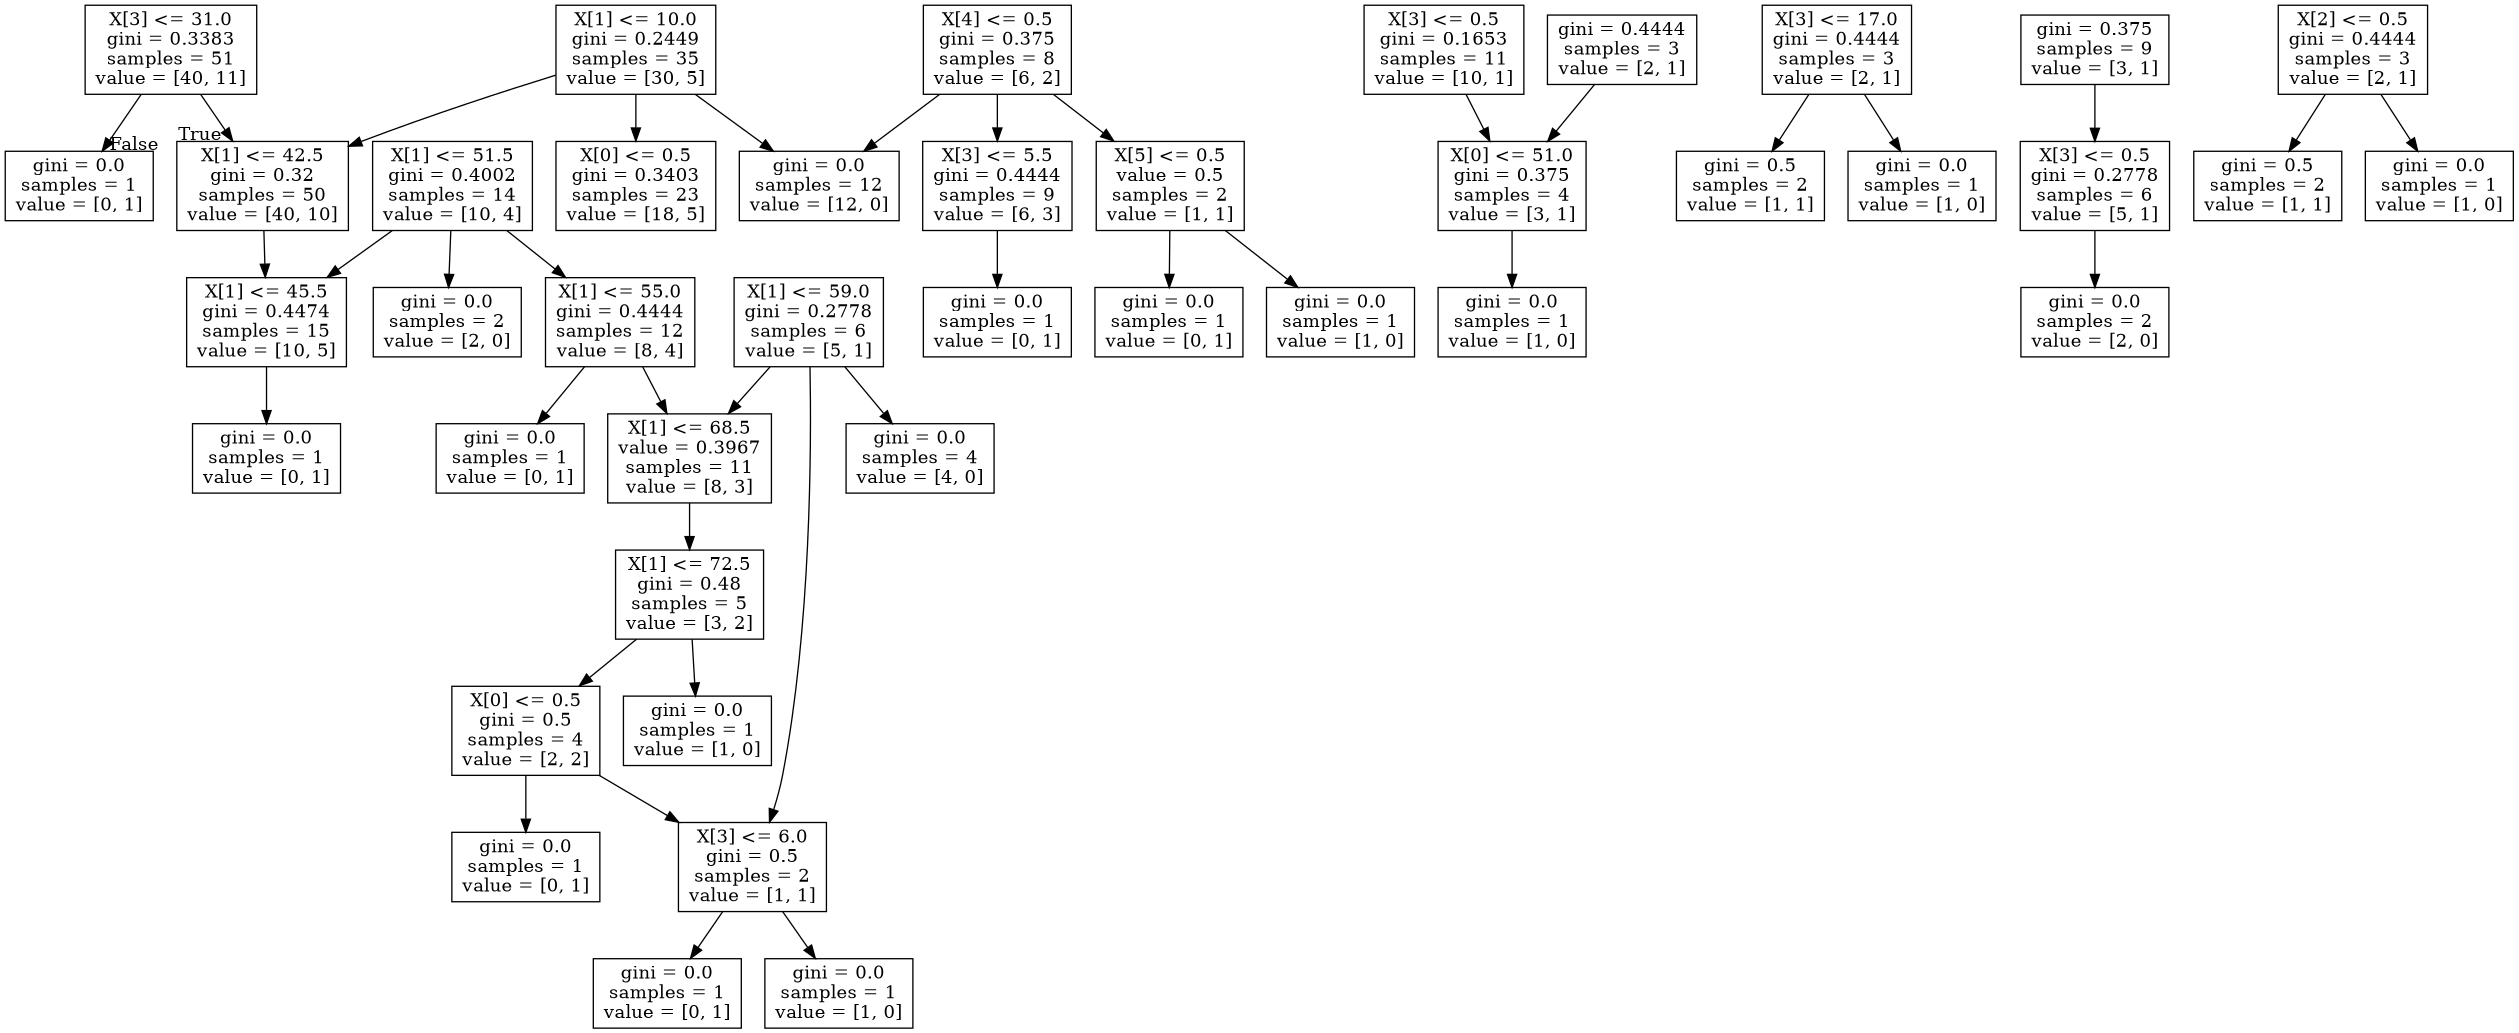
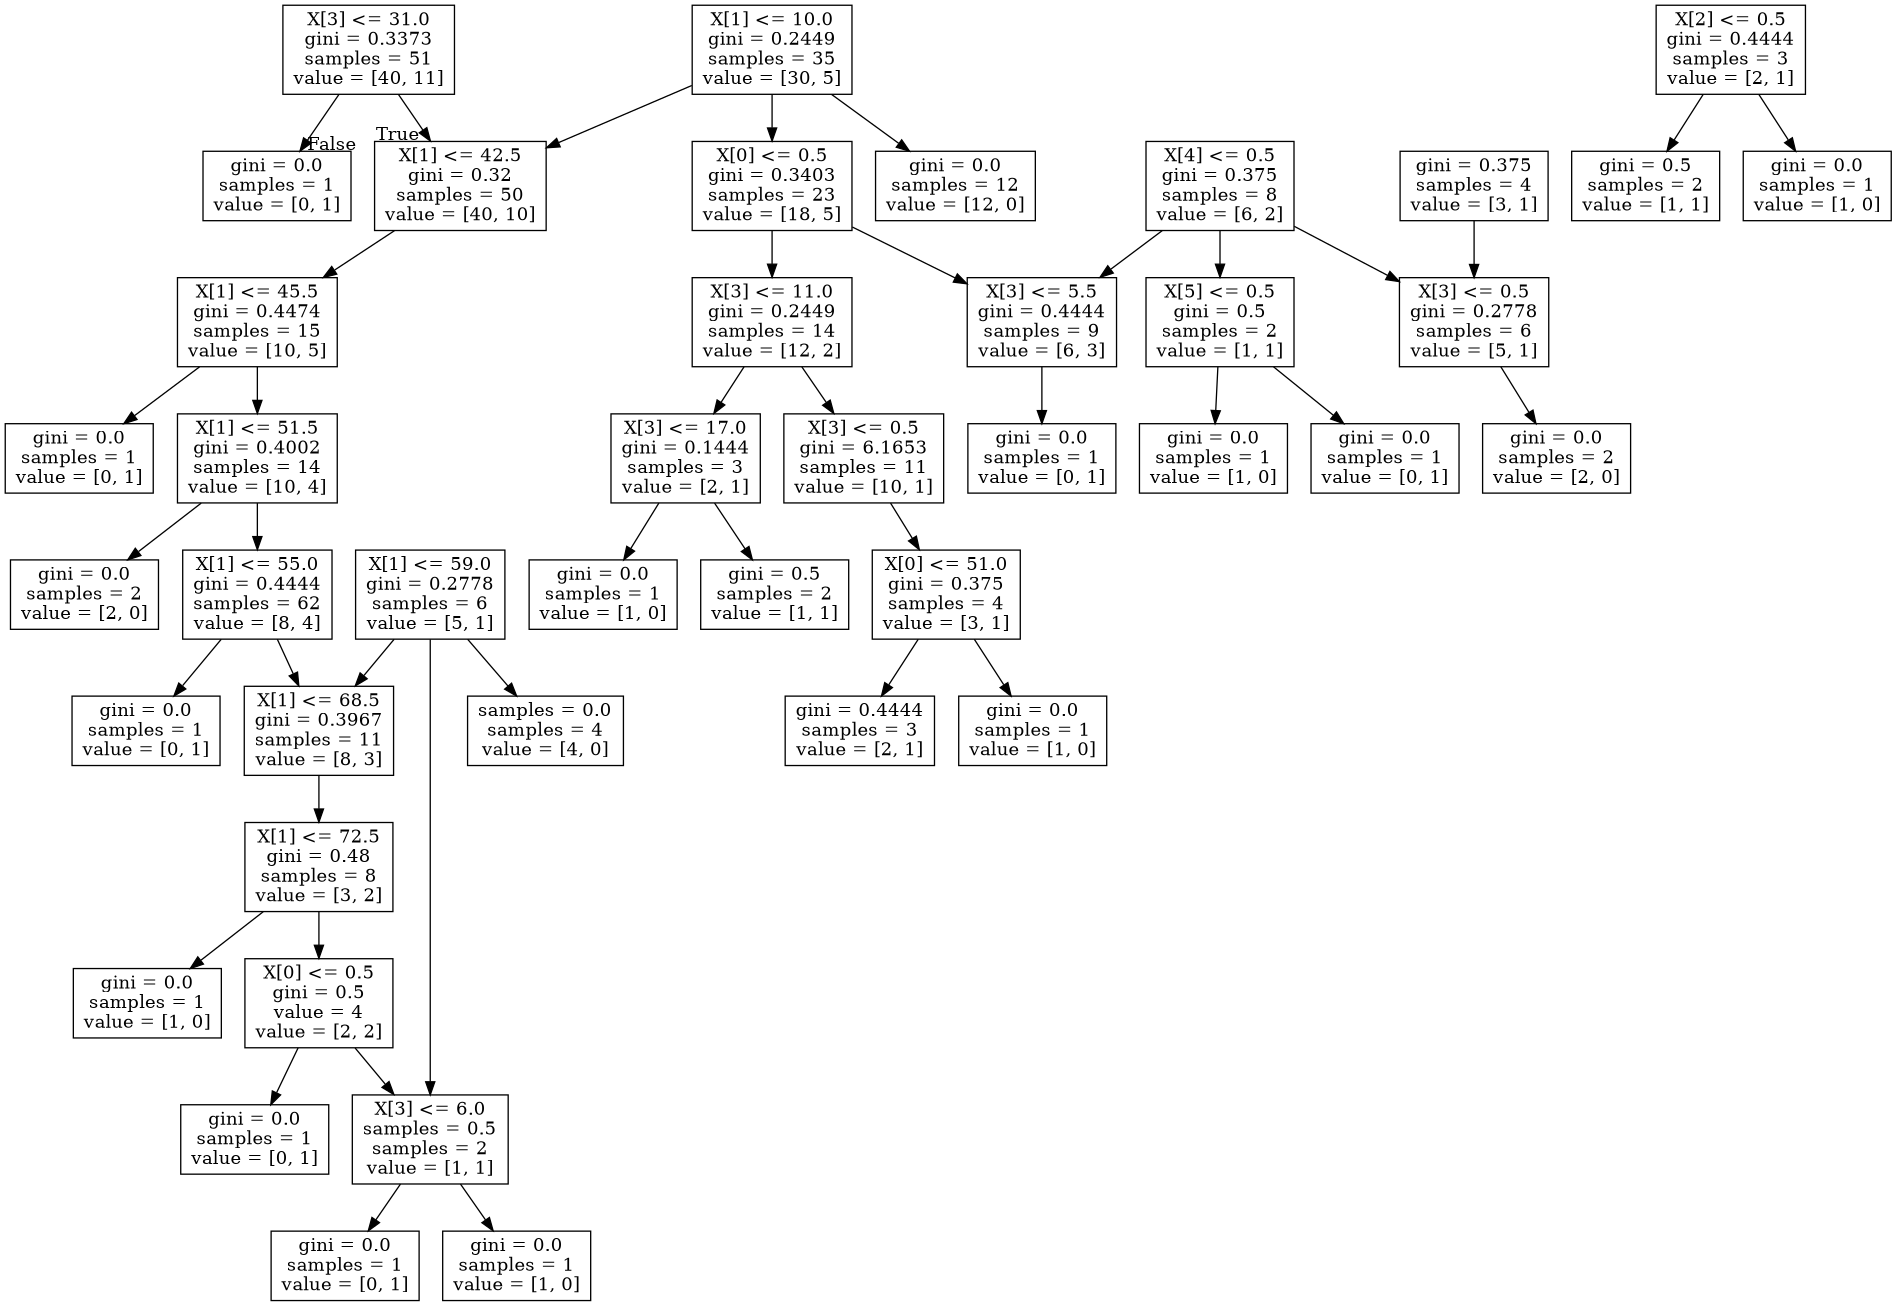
  digraph {
    node [shape=box]
-   n1 [label="X[3] <= 31.0\ngini = 0.3383\nsamples = 51\nvalue = [40, 11]"]
+   n1 [label="X[3] <= 31.0\ngini = 0.3373\nsamples = 51\nvalue = [40, 11]"]
    n2 [label="X[1] <= 42.5\ngini = 0.32\nsamples = 50\nvalue = [40, 10]"]
    n3 [label="gini = 0.0\nsamples = 1\nvalue = [0, 1]"]
    n4 [label="X[1] <= 45.5\ngini = 0.4474\nsamples = 15\nvalue = [10, 5]"]
    n5 [label="X[1] <= 10.0\ngini = 0.2449\nsamples = 35\nvalue = [30, 5]"]
    n6 [label="X[0] <= 0.5\ngini = 0.3403\nsamples = 23\nvalue = [18, 5]"]
    n7 [label="gini = 0.0\nsamples = 12\nvalue = [12, 0]"]
    n8 [label="gini = 0.0\nsamples = 1\nvalue = [0, 1]"]
    n9 [label="X[1] <= 51.5\ngini = 0.4002\nsamples = 14\nvalue = [10, 4]"]
    n10 [label="X[3] <= 5.5\ngini = 0.4444\nsamples = 9\nvalue = [6, 3]"]
+   n11 [label="X[3] <= 11.0\ngini = 0.2449\nsamples = 14\nvalue = [12, 2]"]
    n12 [label="gini = 0.0\nsamples = 1\nvalue = [0, 1]"]
-   n13 [label="X[3] <= 0.5\ngini = 0.1653\nsamples = 11\nvalue = [10, 1]"]
-   n14 [label="X[3] <= 17.0\ngini = 0.4444\nsamples = 3\nvalue = [2, 1]"]
+   n13 [label="X[3] <= 0.5\ngini = 6.1653\nsamples = 11\nvalue = [10, 1]"]
+   n14 [label="X[3] <= 17.0\ngini = 0.1444\nsamples = 3\nvalue = [2, 1]"]
    n15 [label="X[4] <= 0.5\ngini = 0.375\nsamples = 8\nvalue = [6, 2]"]
    n16 [label="X[3] <= 0.5\ngini = 0.2778\nsamples = 6\nvalue = [5, 1]"]
-   n17 [label="X[5] <= 0.5\nvalue = 0.5\nsamples = 2\nvalue = [1, 1]"]
+   n17 [label="X[5] <= 0.5\ngini = 0.5\nsamples = 2\nvalue = [1, 1]"]
    n18 [label="gini = 0.0\nsamples = 2\nvalue = [2, 0]"]
    n19 [label="gini = 0.0\nsamples = 1\nvalue = [0, 1]"]
    n20 [label="gini = 0.0\nsamples = 1\nvalue = [1, 0]"]
-   n21 [label="gini = 0.375\nsamples = 9\nvalue = [3, 1]"]
+   n21 [label="gini = 0.375\nsamples = 4\nvalue = [3, 1]"]
    n22 [label="X[0] <= 51.0\ngini = 0.375\nsamples = 4\nvalue = [3, 1]"]
    n23 [label="gini = 0.5\nsamples = 2\nvalue = [1, 1]"]
    n24 [label="gini = 0.0\nsamples = 1\nvalue = [1, 0]"]
    n25 [label="gini = 0.4444\nsamples = 3\nvalue = [2, 1]"]
    n26 [label="gini = 0.0\nsamples = 1\nvalue = [1, 0]"]
    n27 [label="gini = 0.0\nsamples = 2\nvalue = [2, 0]"]
-   n28 [label="X[1] <= 55.0\ngini = 0.4444\nsamples = 12\nvalue = [8, 4]"]
+   n28 [label="X[1] <= 55.0\ngini = 0.4444\nsamples = 62\nvalue = [8, 4]"]
    n29 [label="gini = 0.0\nsamples = 1\nvalue = [0, 1]"]
-   n30 [label="X[1] <= 68.5\nvalue = 0.3967\nsamples = 11\nvalue = [8, 3]"]
-   n31 [label="X[1] <= 72.5\ngini = 0.48\nsamples = 5\nvalue = [3, 2]"]
+   n30 [label="X[1] <= 68.5\ngini = 0.3967\nsamples = 11\nvalue = [8, 3]"]
+   n31 [label="X[1] <= 72.5\ngini = 0.48\nsamples = 8\nvalue = [3, 2]"]
    n32 [label="X[1] <= 59.0\ngini = 0.2778\nsamples = 6\nvalue = [5, 1]"]
-   n33 [label="X[3] <= 6.0\ngini = 0.5\nsamples = 2\nvalue = [1, 1]"]
-   n34 [label="gini = 0.0\nsamples = 4\nvalue = [4, 0]"]
-   n35 [label="X[0] <= 0.5\ngini = 0.5\nsamples = 4\nvalue = [2, 2]"]
+   n33 [label="X[3] <= 6.0\nsamples = 0.5\nsamples = 2\nvalue = [1, 1]"]
+   n34 [label="samples = 0.0\nsamples = 4\nvalue = [4, 0]"]
+   n35 [label="X[0] <= 0.5\ngini = 0.5\nvalue = 4\nvalue = [2, 2]"]
    n36 [label="gini = 0.0\nsamples = 1\nvalue = [1, 0]"]
    n37 [label="gini = 0.0\nsamples = 1\nvalue = [0, 1]"]
    n38 [label="gini = 0.0\nsamples = 1\nvalue = [1, 0]"]
    n39 [label="gini = 0.0\nsamples = 1\nvalue = [0, 1]"]
    n40 [label="X[2] <= 0.5\ngini = 0.4444\nsamples = 3\nvalue = [2, 1]"]
    n41 [label="gini = 0.5\nsamples = 2\nvalue = [1, 1]"]
    n42 [label="gini = 0.0\nsamples = 1\nvalue = [1, 0]"]
    n1 -> n2 [headlabel=True labelangle=45 labeldistance=2.5]
    n1 -> n3 [headlabel=False labelangle=-45 labeldistance=2.5]
    n2 -> n4
    n4 -> n8
-   n9 -> n4
+   n4 -> n9
    n5 -> n2
    n5 -> n6
    n5 -> n7
+   n6 -> n10
+   n6 -> n11
    n9 -> n27
    n9 -> n28
    n10 -> n12
+   n11 -> n13
+   n11 -> n14
    n13 -> n22
    n14 -> n23
    n14 -> n24
    n15 -> n10
-   n15 -> n7
+   n15 -> n16
    n15 -> n17
    n16 -> n18
    n17 -> n19
    n17 -> n20
    n21 -> n16
-   n25 -> n22
+   n22 -> n25
    n22 -> n26
    n28 -> n29
    n28 -> n30
    n30 -> n31
    n31 -> n35
    n31 -> n36
    n32 -> n30
    n32 -> n33
    n32 -> n34
    n33 -> n37
    n33 -> n38
    n35 -> n33
    n35 -> n39
    n40 -> n41
    n40 -> n42
  }
